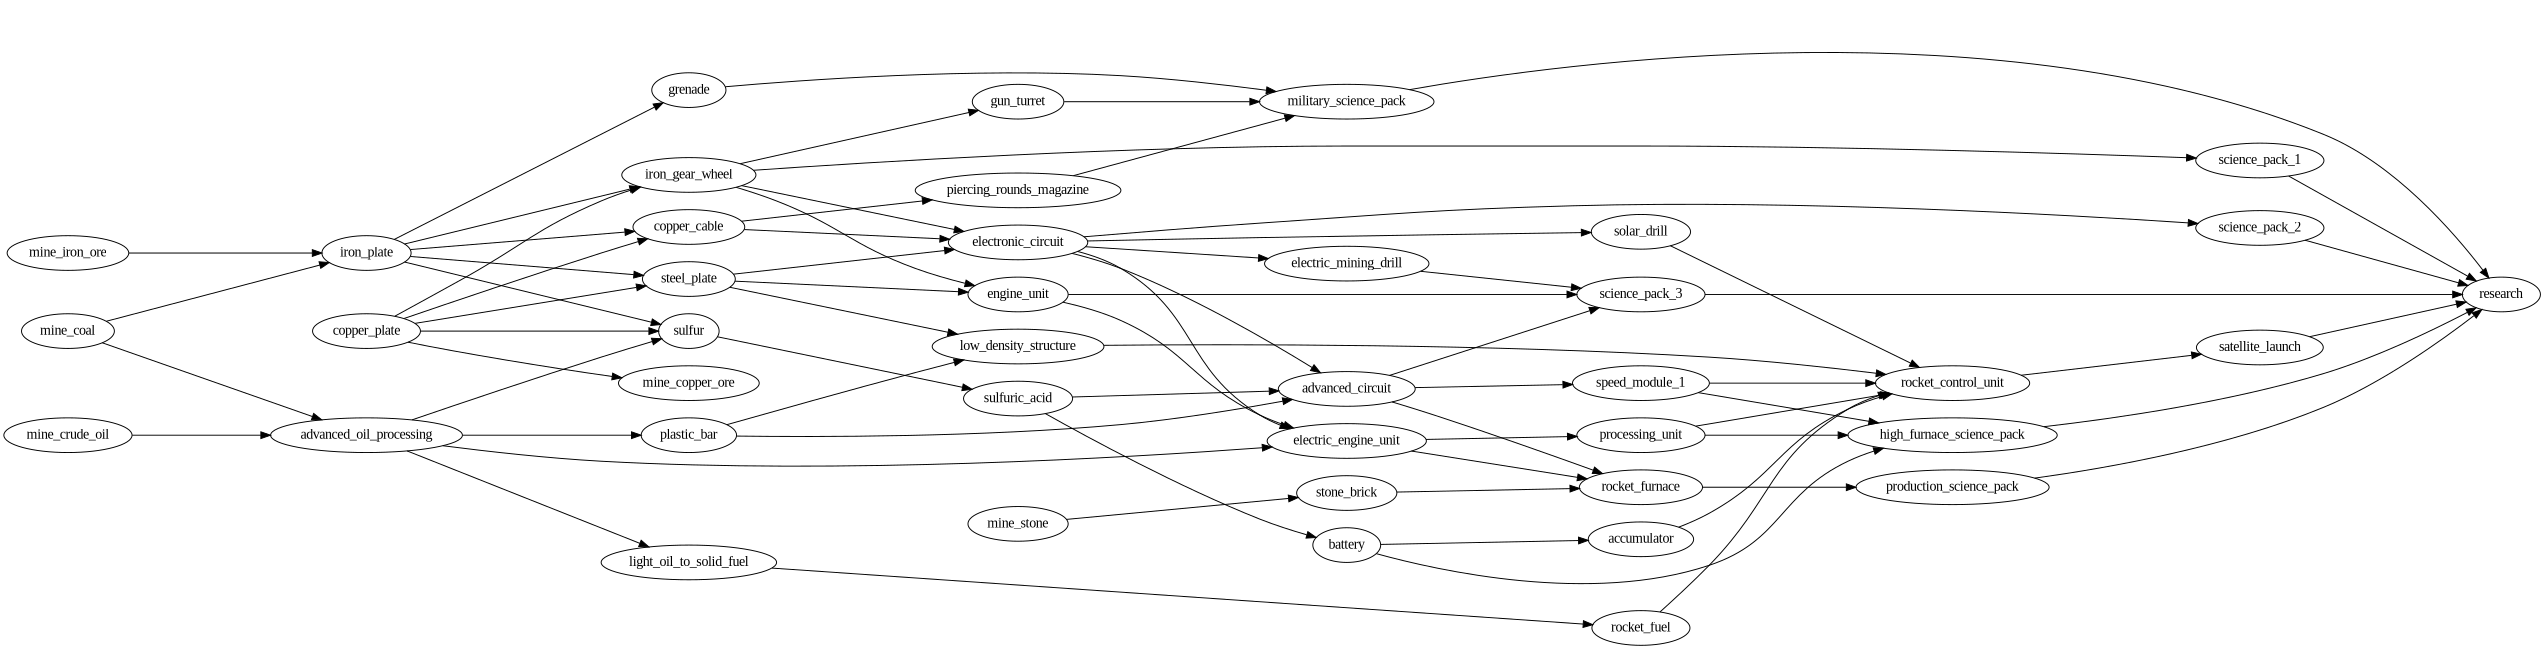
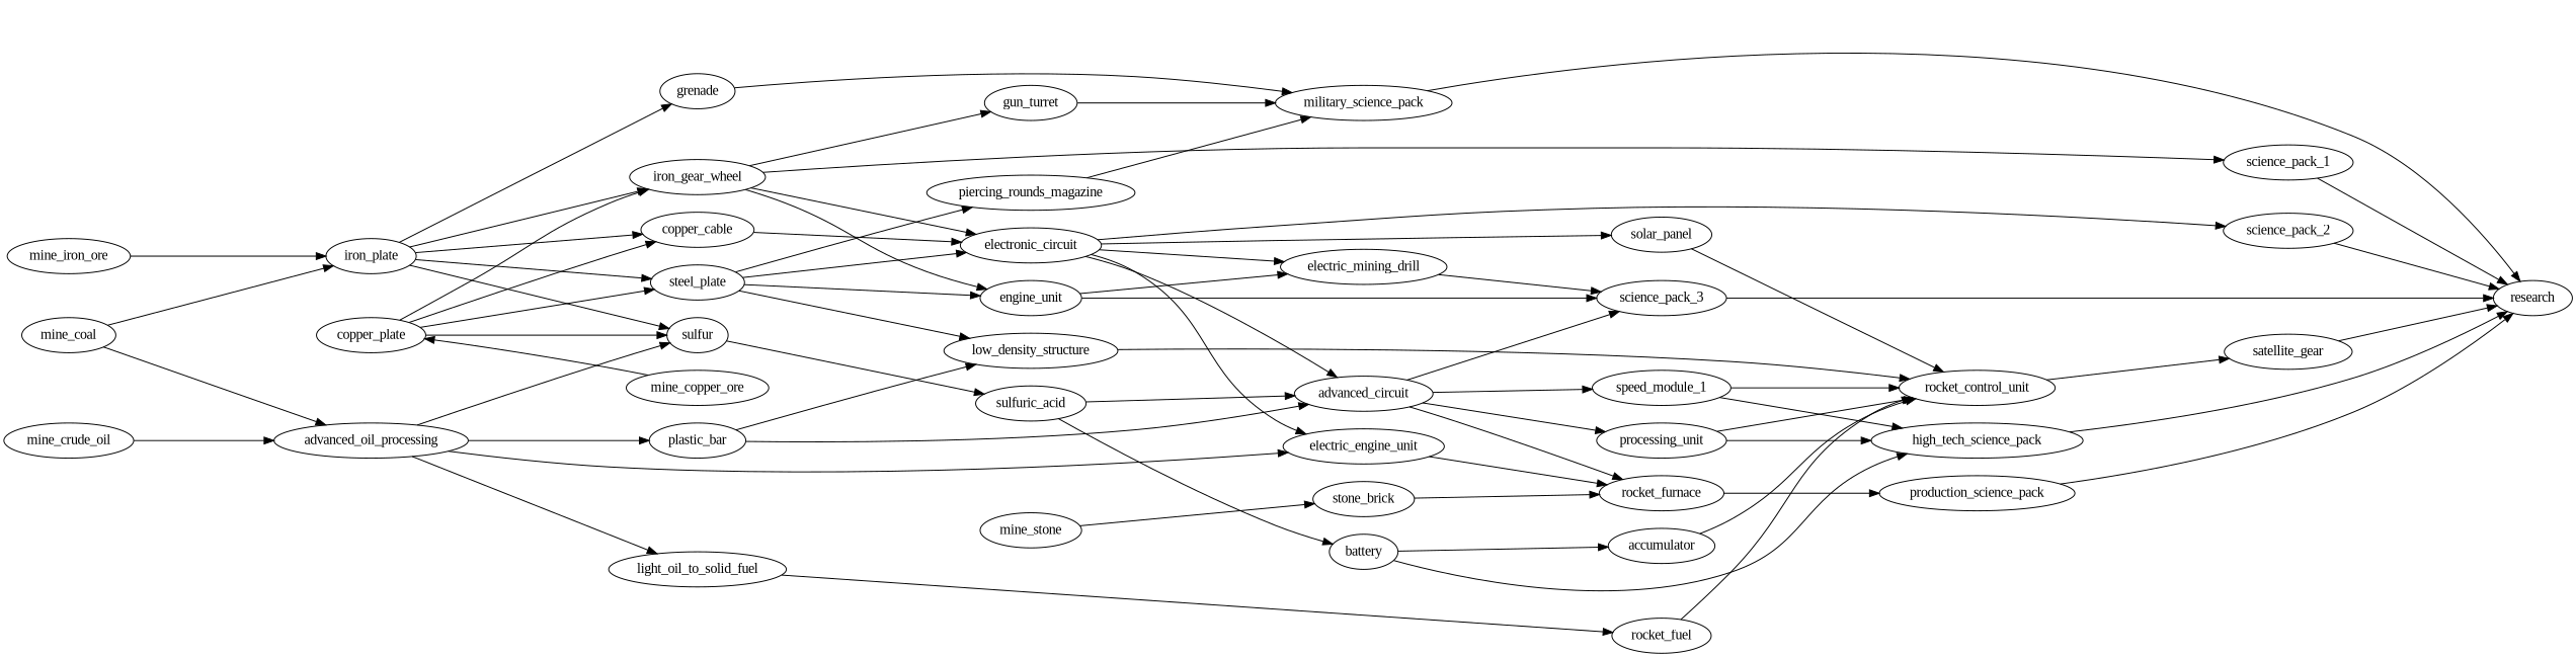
  digraph {
    fontname="Liberation Serif"
    rankdir=LR
    ranksep=2.0
    node [fontname="Liberation Serif"]
    edge [fontname="Liberation Serif"]
    sulfur
    sulfuric_acid
    advanced_circuit
    battery
    science_pack_1
    research
    grenade
    military_science_pack
    rocket_fuel
    rocket_control_unit
-   satellite_launch
-   high_tech_science_pack [label=high_furnace_science_pack]
+   satellite_launch [label=satellite_gear]
+   high_tech_science_pack
    electronic_circuit
-   solar_panel [label=solar_drill]
+   solar_panel
    electric_engine_unit
    electric_mining_drill
    science_pack_2
    n18 [label=rocket_furnace]
    science_pack_3
    speed_module_1
    processing_unit
    copper_plate
    iron_gear_wheel
    steel_plate
    copper_cable
    gun_turret
    engine_unit
    low_density_structure
    piercing_rounds_magazine
    production_science_pack
    mine_iron_ore
    iron_plate
    mine_crude_oil
    advanced_oil_processing
    light_oil_to_solid_fuel
    plastic_bar
    accumulator
    mine_stone
    stone_brick
    mine_copper_ore
    mine_coal
    sulfur -> sulfuric_acid
    sulfuric_acid -> advanced_circuit
    sulfuric_acid -> battery
    advanced_circuit -> n18
    advanced_circuit -> science_pack_3
    advanced_circuit -> speed_module_1
-   electric_engine_unit -> processing_unit
+   advanced_circuit -> processing_unit
    battery -> high_tech_science_pack
    battery -> accumulator
    science_pack_1 -> research
    grenade -> military_science_pack
    military_science_pack -> research
    rocket_fuel -> rocket_control_unit
    rocket_control_unit -> satellite_launch
    satellite_launch -> research
    high_tech_science_pack -> research
    electronic_circuit -> advanced_circuit
    electronic_circuit -> solar_panel
    electronic_circuit -> electric_engine_unit
    electronic_circuit -> electric_mining_drill
    electronic_circuit -> science_pack_2
    solar_panel -> rocket_control_unit
    electric_engine_unit -> n18
    electric_mining_drill -> science_pack_3
    science_pack_2 -> research
    n18 -> production_science_pack
    science_pack_3 -> research
    speed_module_1 -> rocket_control_unit
    speed_module_1 -> high_tech_science_pack
    processing_unit -> rocket_control_unit
    processing_unit -> high_tech_science_pack
    copper_plate -> sulfur
    copper_plate -> iron_gear_wheel
    copper_plate -> steel_plate
    copper_plate -> copper_cable
    iron_gear_wheel -> science_pack_1
    iron_gear_wheel -> electronic_circuit
    iron_gear_wheel -> gun_turret
    iron_gear_wheel -> engine_unit
    steel_plate -> electronic_circuit
    steel_plate -> engine_unit
    steel_plate -> low_density_structure
-   copper_cable -> piercing_rounds_magazine
+   steel_plate -> piercing_rounds_magazine
    copper_cable -> electronic_circuit
    gun_turret -> military_science_pack
-   engine_unit -> electric_engine_unit
+   engine_unit -> electric_mining_drill
    engine_unit -> science_pack_3
    low_density_structure -> rocket_control_unit
    piercing_rounds_magazine -> military_science_pack
    production_science_pack -> research
    mine_iron_ore -> iron_plate
    iron_plate -> sulfur
    iron_plate -> grenade
    iron_plate -> iron_gear_wheel
    iron_plate -> steel_plate
    iron_plate -> copper_cable
    mine_crude_oil -> advanced_oil_processing
    advanced_oil_processing -> sulfur
    advanced_oil_processing -> electric_engine_unit
    advanced_oil_processing -> light_oil_to_solid_fuel
    advanced_oil_processing -> plastic_bar
    light_oil_to_solid_fuel -> rocket_fuel
    plastic_bar -> advanced_circuit
    plastic_bar -> low_density_structure
    accumulator -> rocket_control_unit
    mine_stone -> stone_brick
    stone_brick -> n18
-   copper_plate -> mine_copper_ore
+   mine_copper_ore -> copper_plate
    mine_coal -> iron_plate
    mine_coal -> advanced_oil_processing
  }
